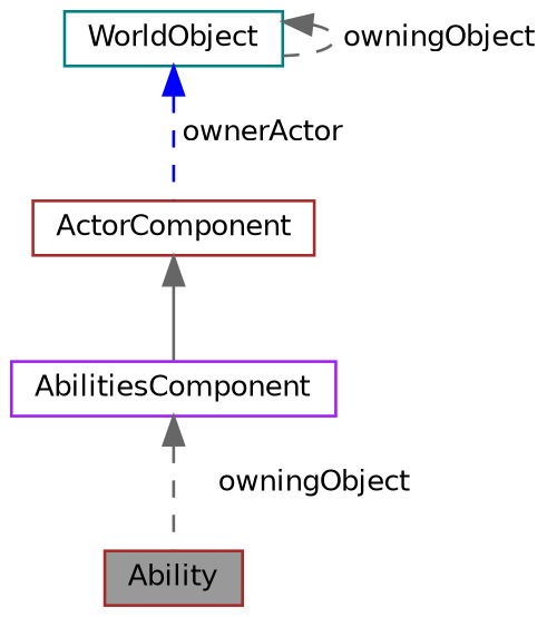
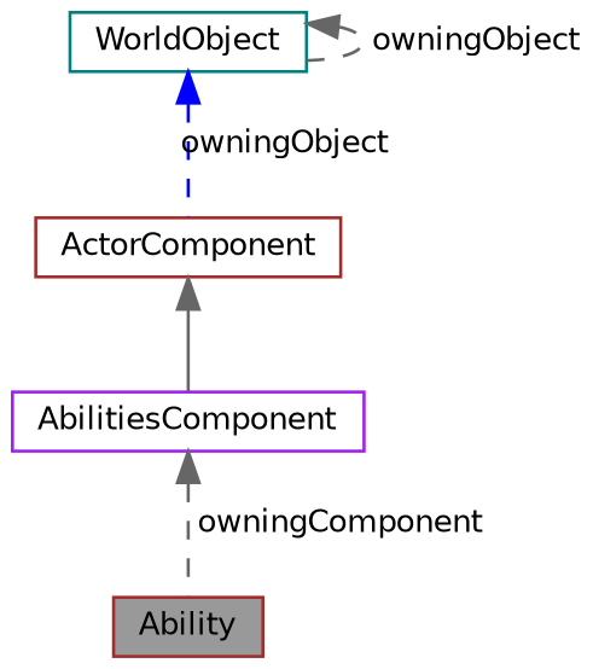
  digraph {
    node [color=brown fillcolor=white fontname=Helvetica fontsize=10 shape=box style=filled]
    edge [color=gray40 dir=back fontname=Helvetica fontsize=10 labelfontname=Helvetica labelfontsize=10 style=dashed]
    n1 [fillcolor=grey60 fontcolor=black height=0.2 label=Ability width=0.4]
    n2 [color=purple height=0.2 label=AbilitiesComponent width=0.4]
    n3 [height=0.2 label=ActorComponent width=0.4]
    n4 [color=teal height=0.2 label=WorldObject width=0.4]
-   n2 -> n1 [label=" owningObject"]
+   n2 -> n1 [label=" owningComponent"]
    n3 -> n2 [style=solid]
-   n4 -> n3 [color=blue label=" ownerActor"]
+   n4 -> n3 [color=blue label=" owningObject"]
    n4 -> n4 [label=" owningObject"]
  }
